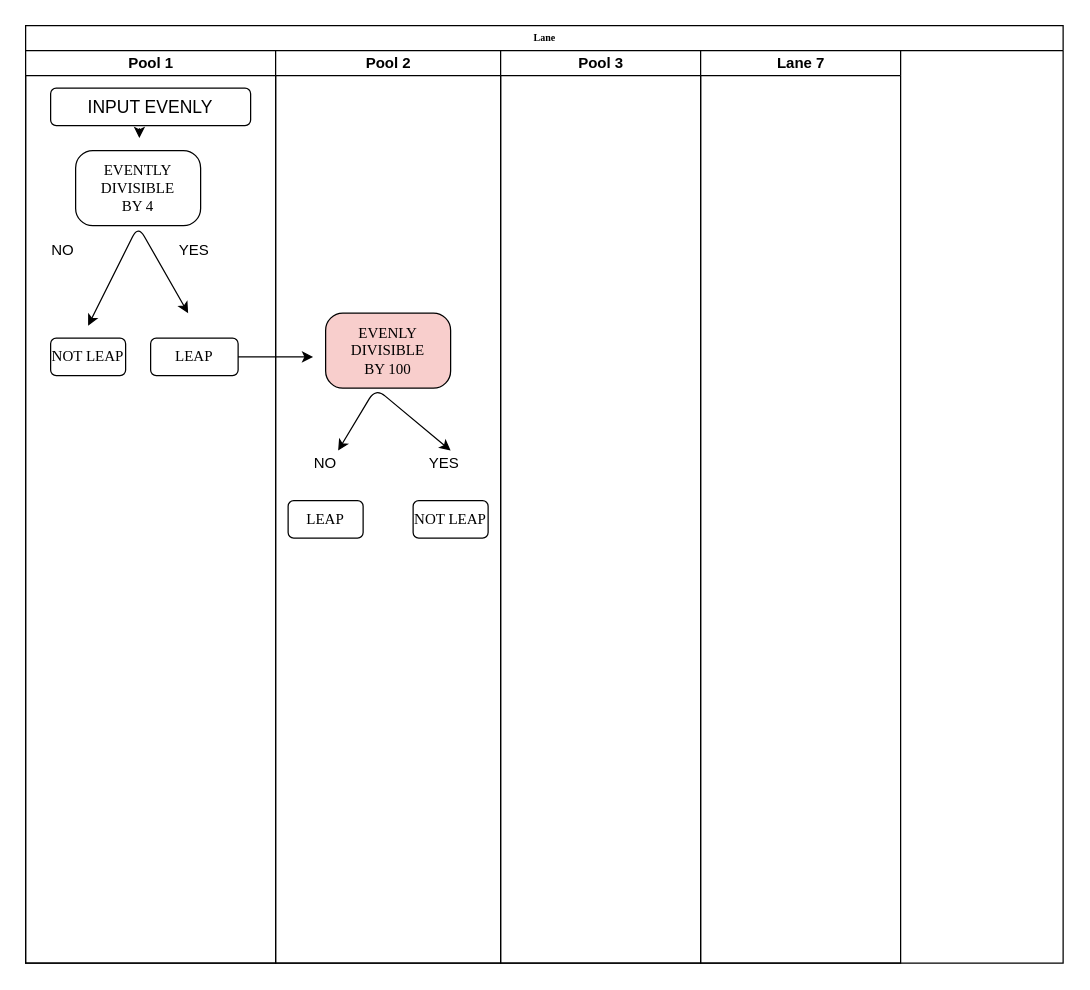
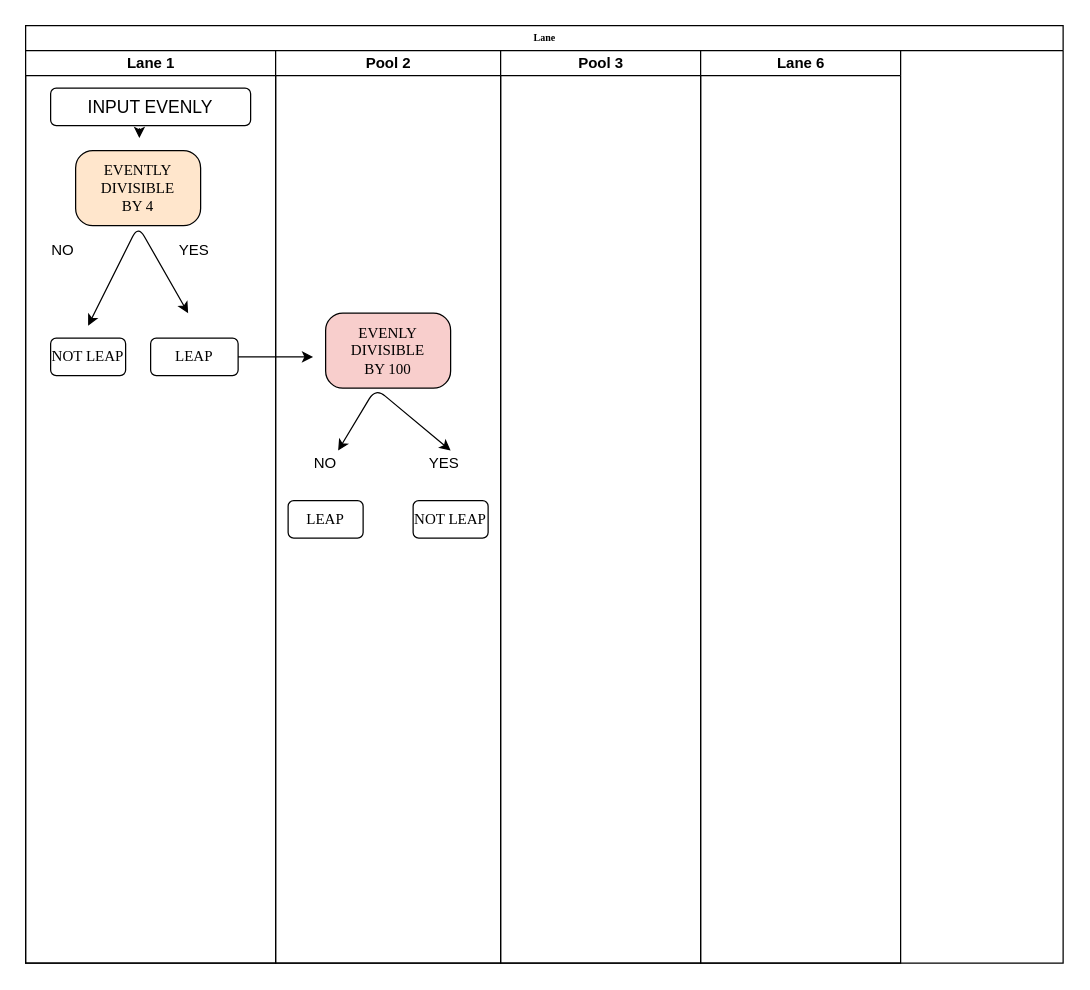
  <mxCell id="0" />
  <mxCell id="1" parent="0" />
  <mxCell id="2" value="Lane" style="swimlane;html=1;childLayout=stackLayout;startSize=20;rounded=0;shadow=0;labelBackgroundColor=none;strokeWidth=1;fontFamily=Verdana;fontSize=8;align=center;" parent="1" vertex="1"><mxGeometry x="20" width="830" height="750" as="geometry" y="20" /></mxCell>
- <mxCell id="3" value="Pool 1" style="swimlane;html=1;startSize=20;" parent="2" vertex="1"><mxGeometry y="20" width="200" height="730" as="geometry" /></mxCell>
- <mxCell id="4" value="&lt;span style=&quot;font-size: 12px&quot;&gt;EVENTLY DIVISIBLE&lt;br&gt;BY 4&lt;br&gt;&lt;/span&gt;" style="rounded=1;whiteSpace=wrap;html=1;shadow=0;labelBackgroundColor=none;strokeWidth=1;fontFamily=Verdana;fontSize=8;align=center;arcSize=23;" parent="3" vertex="1"><mxGeometry x="40" y="80" width="100" height="60" as="geometry" /></mxCell>
+ <mxCell id="3" value="Lane 1" style="swimlane;html=1;startSize=20;" parent="2" vertex="1"><mxGeometry y="20" width="200" height="730" as="geometry" /></mxCell>
+ <mxCell id="4" value="&lt;span style=&quot;font-size: 12px&quot;&gt;EVENTLY DIVISIBLE&lt;br&gt;BY 4&lt;br&gt;&lt;/span&gt;" style="rounded=1;whiteSpace=wrap;html=1;shadow=0;labelBackgroundColor=none;strokeWidth=1;fontFamily=Verdana;fontSize=8;align=center;arcSize=23;fillColor=#ffe6cc;" parent="3" vertex="1"><mxGeometry x="40" y="80" width="100" height="60" as="geometry" /></mxCell>
  <mxCell id="5" value="" style="endArrow=classic;startArrow=classic;html=1;" edge="1" parent="3"><mxGeometry width="50" height="50" relative="1" as="geometry"><mxPoint x="50" y="220" as="sourcePoint" /><mxPoint x="130" y="210" as="targetPoint" /><Array as="points"><mxPoint x="90" y="140" /></Array></mxGeometry></mxCell>
  <mxCell id="6" value="&lt;span style=&quot;font-size: 12px&quot;&gt;NOT LEAP&lt;/span&gt;" style="rounded=1;whiteSpace=wrap;html=1;shadow=0;labelBackgroundColor=none;strokeWidth=1;fontFamily=Verdana;fontSize=8;align=center;" vertex="1" parent="3"><mxGeometry x="20" y="230" width="60" height="30" as="geometry" /></mxCell>
  <mxCell id="7" value="&lt;font style=&quot;font-size: 14px&quot;&gt;INPUT EVENLY&lt;/font&gt;" style="rounded=1;whiteSpace=wrap;html=1;" vertex="1" parent="3"><mxGeometry x="20" y="30" width="160" height="30" as="geometry" /></mxCell>
  <mxCell id="8" value="NO" style="text;html=1;strokeColor=none;fillColor=none;align=center;verticalAlign=middle;whiteSpace=wrap;rounded=0;" vertex="1" parent="3"><mxGeometry x="10" y="150" width="40" height="20" as="geometry" /></mxCell>
  <mxCell id="9" value="YES" style="text;html=1;strokeColor=none;fillColor=none;align=center;verticalAlign=middle;whiteSpace=wrap;rounded=0;" vertex="1" parent="3"><mxGeometry x="90" y="150" width="90" height="20" as="geometry" /></mxCell>
  <mxCell id="10" value="&lt;span style=&quot;font-size: 12px&quot;&gt;LEAP&lt;/span&gt;" style="rounded=1;whiteSpace=wrap;html=1;shadow=0;labelBackgroundColor=none;strokeWidth=1;fontFamily=Verdana;fontSize=8;align=center;" vertex="1" parent="3"><mxGeometry x="100" y="230" width="70" height="30" as="geometry" /></mxCell>
  <mxCell id="11" value="" style="endArrow=classic;startArrow=classic;html=1;" edge="1" parent="3"><mxGeometry width="50" height="50" relative="1" as="geometry"><mxPoint x="340" y="320" as="sourcePoint" /><mxPoint x="250" y="320" as="targetPoint" /><Array as="points"><mxPoint x="280" y="270" /></Array></mxGeometry></mxCell>
  <mxCell id="12" value="Pool 2" style="swimlane;html=1;startSize=20;" parent="2" vertex="1"><mxGeometry x="200" y="20" width="180" height="730" as="geometry" /></mxCell>
  <mxCell id="13" value="&lt;span style=&quot;font-size: 12px&quot;&gt;EVENLY DIVISIBLE&lt;br&gt;BY 100&lt;br&gt;&lt;/span&gt;" style="rounded=1;whiteSpace=wrap;html=1;shadow=0;labelBackgroundColor=none;strokeWidth=1;fontFamily=Verdana;fontSize=8;align=center;arcSize=23;fillColor=#f8cecc;" vertex="1" parent="12"><mxGeometry x="40" y="210" width="100" height="60" as="geometry" /></mxCell>
  <mxCell id="14" value="YES" style="text;html=1;strokeColor=none;fillColor=none;align=center;verticalAlign=middle;whiteSpace=wrap;rounded=0;" vertex="1" parent="12"><mxGeometry x="90" y="320" width="90" height="20" as="geometry" /></mxCell>
  <mxCell id="15" value="&lt;span style=&quot;font-size: 12px&quot;&gt;LEAP&lt;/span&gt;" style="rounded=1;whiteSpace=wrap;html=1;shadow=0;labelBackgroundColor=none;strokeWidth=1;fontFamily=Verdana;fontSize=8;align=center;" vertex="1" parent="12"><mxGeometry x="10" y="360" width="60" height="30" as="geometry" /></mxCell>
  <mxCell id="16" value="NO" style="text;html=1;strokeColor=none;fillColor=none;align=center;verticalAlign=middle;whiteSpace=wrap;rounded=0;" vertex="1" parent="12"><mxGeometry x="20" y="320" width="40" height="20" as="geometry" /></mxCell>
  <mxCell id="17" value="&lt;span style=&quot;font-size: 12px&quot;&gt;NOT LEAP&lt;/span&gt;" style="rounded=1;whiteSpace=wrap;html=1;shadow=0;labelBackgroundColor=none;strokeWidth=1;fontFamily=Verdana;fontSize=8;align=center;" vertex="1" parent="12"><mxGeometry x="110" y="360" width="60" height="30" as="geometry" /></mxCell>
  <mxCell id="18" value="Pool 3" style="swimlane;html=1;startSize=20;" parent="2" vertex="1"><mxGeometry x="380" y="20" width="160" height="730" as="geometry" /></mxCell>
- <mxCell id="19" value="Lane 7" style="swimlane;html=1;startSize=20;" parent="2" vertex="1"><mxGeometry x="540" y="20" width="160" height="730" as="geometry" /></mxCell>
+ <mxCell id="19" value="Lane 6" style="swimlane;html=1;startSize=20;" parent="2" vertex="1"><mxGeometry x="540" y="20" width="160" height="730" as="geometry" /></mxCell>
  <mxCell id="20" value="" style="endArrow=classic;html=1;exitX=0.444;exitY=1.067;exitDx=0;exitDy=0;exitPerimeter=0;" edge="1" parent="1" source="7"><mxGeometry width="50" height="50" relative="1" as="geometry"><mxPoint x="400" y="220" as="sourcePoint" /><mxPoint x="111" y="110" as="targetPoint" /></mxGeometry></mxCell>
  <mxCell id="21" value="" style="endArrow=classic;html=1;exitX=1;exitY=0.5;exitDx=0;exitDy=0;" edge="1" parent="1" source="10"><mxGeometry width="50" height="50" relative="1" as="geometry"><mxPoint x="400" y="220" as="sourcePoint" /><mxPoint x="250" y="285" as="targetPoint" /></mxGeometry></mxCell>
